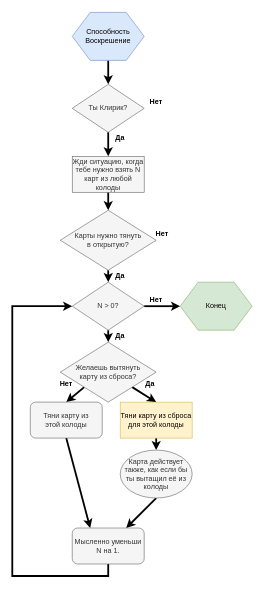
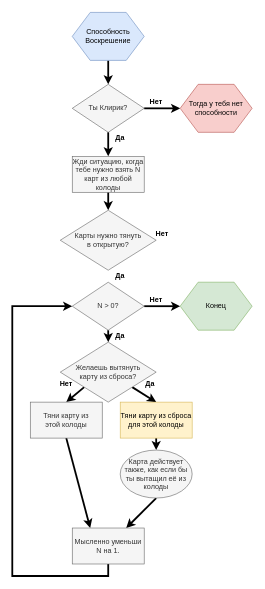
  <mxCell id="0" />
  <mxCell id="1" parent="0" />
  <mxCell id="2" value="Ты Клирик?" style="rhombus;whiteSpace=wrap;html=1;fillColor=#f5f5f5;strokeColor=#666666;fontColor=#333333;" vertex="1" parent="1"><mxGeometry x="120" y="140" width="120" height="80" as="geometry" /></mxCell>
  <mxCell id="3" style="edgeStyle=orthogonalEdgeStyle;rounded=0;orthogonalLoop=1;jettySize=auto;html=1;exitX=0.5;exitY=1;exitDx=0;exitDy=0;entryX=0.5;entryY=0;entryDx=0;entryDy=0;strokeWidth=3;" edge="1" parent="1" source="4" target="2"><mxGeometry relative="1" as="geometry" /></mxCell>
  <mxCell id="4" value="Способность&lt;br&gt;Воскрешение" style="shape=hexagon;perimeter=hexagonPerimeter2;whiteSpace=wrap;html=1;fillColor=#dae8fc;strokeColor=#6c8ebf;" vertex="1" parent="1"><mxGeometry x="120" y="20" width="120" height="80" as="geometry" /></mxCell>
+ <mxCell id="5" value="Тогда у тебя нет способности" style="shape=hexagon;perimeter=hexagonPerimeter2;whiteSpace=wrap;html=1;fillColor=#f8cecc;strokeColor=#b85450;" vertex="1" parent="1"><mxGeometry x="300" y="140" width="120" height="80" as="geometry" /></mxCell>
+ <mxCell id="6" value="" style="endArrow=classic;html=1;strokeWidth=3;exitX=1;exitY=0.5;exitDx=0;exitDy=0;entryX=0;entryY=0.5;entryDx=0;entryDy=0;" edge="1" parent="1" source="2" target="5"><mxGeometry width="50" height="50" relative="1" as="geometry"><mxPoint x="120" y="290" as="sourcePoint" /><mxPoint x="170" y="240" as="targetPoint" /></mxGeometry></mxCell>
  <mxCell id="7" value="&lt;b&gt;Нет&lt;/b&gt;" style="text;html=1;strokeColor=none;fillColor=none;align=center;verticalAlign=middle;whiteSpace=wrap;rounded=0;" vertex="1" parent="1"><mxGeometry x="240" y="160" width="40" height="20" as="geometry" /></mxCell>
  <mxCell id="8" style="edgeStyle=orthogonalEdgeStyle;rounded=0;orthogonalLoop=1;jettySize=auto;html=1;exitX=0.5;exitY=1;exitDx=0;exitDy=0;entryX=0.5;entryY=0;entryDx=0;entryDy=0;strokeWidth=3;" edge="1" parent="1" source="9" target="13"><mxGeometry relative="1" as="geometry" /></mxCell>
  <mxCell id="9" value="Жди ситуацию, когда тебе нужно взять N карт из любой колоды" style="rounded=0;whiteSpace=wrap;html=1;fillColor=#f5f5f5;strokeColor=#666666;fontColor=#333333;" vertex="1" parent="1"><mxGeometry x="120" y="260" width="120" height="60" as="geometry" /></mxCell>
  <mxCell id="10" value="" style="endArrow=classic;html=1;strokeWidth=3;entryX=0.5;entryY=0;entryDx=0;entryDy=0;" edge="1" parent="1" source="2" target="9"><mxGeometry width="50" height="50" relative="1" as="geometry"><mxPoint x="120" y="370" as="sourcePoint" /><mxPoint x="177" y="240" as="targetPoint" /></mxGeometry></mxCell>
  <mxCell id="11" value="&lt;b&gt;Да&lt;/b&gt;" style="text;html=1;strokeColor=none;fillColor=none;align=center;verticalAlign=middle;whiteSpace=wrap;rounded=0;" vertex="1" parent="1"><mxGeometry x="180" y="220" width="40" height="20" as="geometry" /></mxCell>
- <mxCell id="12" style="rounded=0;orthogonalLoop=1;jettySize=auto;html=1;exitX=0.5;exitY=1;exitDx=0;exitDy=0;entryX=0.5;entryY=0;entryDx=0;entryDy=0;strokeWidth=3;" edge="1" parent="1" source="13" target="16"><mxGeometry relative="1" as="geometry" /></mxCell>
  <mxCell id="13" value="Карты нужно тянуть&lt;br&gt;в открытую?" style="rhombus;whiteSpace=wrap;html=1;fillColor=#f5f5f5;strokeColor=#666666;fontColor=#333333;" vertex="1" parent="1"><mxGeometry x="100" y="350" width="160" height="100" as="geometry" /></mxCell>
  <mxCell id="14" style="edgeStyle=orthogonalEdgeStyle;rounded=0;orthogonalLoop=1;jettySize=auto;html=1;exitX=0.5;exitY=1;exitDx=0;exitDy=0;entryX=0.5;entryY=0;entryDx=0;entryDy=0;strokeWidth=3;" edge="1" parent="1" source="16" target="19"><mxGeometry relative="1" as="geometry" /></mxCell>
  <mxCell id="15" style="edgeStyle=none;rounded=0;orthogonalLoop=1;jettySize=auto;html=1;exitX=1;exitY=0.5;exitDx=0;exitDy=0;entryX=0;entryY=0.5;entryDx=0;entryDy=0;strokeWidth=3;" edge="1" parent="1" source="16" target="28"><mxGeometry relative="1" as="geometry" /></mxCell>
  <mxCell id="16" value="N &amp;gt; 0?" style="rhombus;whiteSpace=wrap;html=1;fillColor=#f5f5f5;strokeColor=#666666;fontColor=#333333;" vertex="1" parent="1"><mxGeometry x="120" y="470" width="120" height="80" as="geometry" /></mxCell>
  <mxCell id="17" style="edgeStyle=none;rounded=0;orthogonalLoop=1;jettySize=auto;html=1;exitX=0;exitY=1;exitDx=0;exitDy=0;entryX=0.5;entryY=0;entryDx=0;entryDy=0;strokeWidth=3;" edge="1" parent="1" source="19" target="23"><mxGeometry relative="1" as="geometry" /></mxCell>
  <mxCell id="18" style="edgeStyle=none;rounded=0;orthogonalLoop=1;jettySize=auto;html=1;exitX=1;exitY=1;exitDx=0;exitDy=0;entryX=0.5;entryY=0;entryDx=0;entryDy=0;strokeWidth=3;" edge="1" parent="1" source="19" target="21"><mxGeometry relative="1" as="geometry" /></mxCell>
  <mxCell id="19" value="Желаешь вытянуть&lt;br&gt;карту из сброса?" style="rhombus;whiteSpace=wrap;html=1;fillColor=#f5f5f5;strokeColor=#666666;fontColor=#333333;" vertex="1" parent="1"><mxGeometry x="100" y="570" width="160" height="100" as="geometry" /></mxCell>
  <mxCell id="20" style="edgeStyle=none;rounded=0;orthogonalLoop=1;jettySize=auto;html=1;exitX=0.5;exitY=1;exitDx=0;exitDy=0;entryX=0.5;entryY=0;entryDx=0;entryDy=0;strokeWidth=3;" edge="1" parent="1" source="21" target="25"><mxGeometry relative="1" as="geometry" /></mxCell>
  <mxCell id="21" value="Тяни карту из сброса для этой колоды" style="rounded=0;whiteSpace=wrap;html=1;fillColor=#fff2cc;strokeColor=#d6b656;" vertex="1" parent="1"><mxGeometry x="200" y="670" width="120" height="60" as="geometry" /></mxCell>
  <mxCell id="22" style="edgeStyle=none;rounded=0;orthogonalLoop=1;jettySize=auto;html=1;exitX=0.5;exitY=1;exitDx=0;exitDy=0;entryX=0.25;entryY=0;entryDx=0;entryDy=0;strokeWidth=3;" edge="1" parent="1" source="23" target="27"><mxGeometry relative="1" as="geometry" /></mxCell>
- <mxCell id="23" value="Тяни карту из&lt;br&gt;этой колоды" style="whiteSpace=wrap;html=1;fillColor=#f5f5f5;strokeColor=#666666;fontColor=#333333;rounded=1;" vertex="1" parent="1"><mxGeometry x="50" y="670" width="120" height="60" as="geometry" /></mxCell>
+ <mxCell id="23" value="Тяни карту из&lt;br&gt;этой колоды" style="rounded=0;whiteSpace=wrap;html=1;fillColor=#f5f5f5;strokeColor=#666666;fontColor=#333333;" vertex="1" parent="1"><mxGeometry x="50" y="670" width="120" height="60" as="geometry" /></mxCell>
  <mxCell id="24" style="edgeStyle=none;rounded=0;orthogonalLoop=1;jettySize=auto;html=1;exitX=0.5;exitY=1;exitDx=0;exitDy=0;entryX=0.75;entryY=0;entryDx=0;entryDy=0;strokeWidth=3;" edge="1" parent="1" source="25" target="27"><mxGeometry relative="1" as="geometry" /></mxCell>
  <mxCell id="25" value="Карта действует также, как если бы ты вытащил её из колоды" style="ellipse;whiteSpace=wrap;html=1;fillColor=#f5f5f5;strokeColor=#666666;fontColor=#333333;" vertex="1" parent="1"><mxGeometry x="200" y="750" width="120" height="80" as="geometry" /></mxCell>
  <mxCell id="26" style="edgeStyle=orthogonalEdgeStyle;rounded=0;orthogonalLoop=1;jettySize=auto;html=1;exitX=0.5;exitY=1;exitDx=0;exitDy=0;entryX=0;entryY=0.5;entryDx=0;entryDy=0;strokeWidth=3;" edge="1" parent="1" source="27" target="16"><mxGeometry relative="1" as="geometry"><Array as="points"><mxPoint x="180" y="960" /><mxPoint x="20" y="960" /><mxPoint x="20" y="510" /></Array></mxGeometry></mxCell>
- <mxCell id="27" value="Мысленно уменьши N на 1." style="whiteSpace=wrap;html=1;fillColor=#f5f5f5;strokeColor=#666666;fontColor=#333333;rounded=1;" vertex="1" parent="1"><mxGeometry x="120" y="880" width="120" height="60" as="geometry" /></mxCell>
+ <mxCell id="27" value="Мысленно уменьши N на 1." style="rounded=0;whiteSpace=wrap;html=1;fillColor=#f5f5f5;strokeColor=#666666;fontColor=#333333;" vertex="1" parent="1"><mxGeometry x="120" y="880" width="120" height="60" as="geometry" /></mxCell>
  <mxCell id="28" value="Конец" style="shape=hexagon;perimeter=hexagonPerimeter2;whiteSpace=wrap;html=1;fillColor=#d5e8d4;strokeColor=#82b366;" vertex="1" parent="1"><mxGeometry x="300" y="470" width="120" height="80" as="geometry" /></mxCell>
  <mxCell id="29" value="&lt;b&gt;Нет&lt;/b&gt;" style="text;html=1;strokeColor=none;fillColor=none;align=center;verticalAlign=middle;whiteSpace=wrap;rounded=0;" vertex="1" parent="1"><mxGeometry x="250" y="380" width="40" height="20" as="geometry" /></mxCell>
  <mxCell id="30" value="&lt;b&gt;Нет&lt;/b&gt;" style="text;html=1;strokeColor=none;fillColor=none;align=center;verticalAlign=middle;whiteSpace=wrap;rounded=0;" vertex="1" parent="1"><mxGeometry x="240" y="490" width="40" height="20" as="geometry" /></mxCell>
  <mxCell id="31" value="&lt;b&gt;Нет&lt;/b&gt;" style="text;html=1;strokeColor=none;fillColor=none;align=center;verticalAlign=middle;whiteSpace=wrap;rounded=0;" vertex="1" parent="1"><mxGeometry x="90" y="630" width="40" height="20" as="geometry" /></mxCell>
  <mxCell id="32" value="&lt;b&gt;Да&lt;/b&gt;" style="text;html=1;strokeColor=none;fillColor=none;align=center;verticalAlign=middle;whiteSpace=wrap;rounded=0;" vertex="1" parent="1"><mxGeometry x="230" y="630" width="40" height="20" as="geometry" /></mxCell>
  <mxCell id="33" value="&lt;b&gt;Да&lt;/b&gt;" style="text;html=1;strokeColor=none;fillColor=none;align=center;verticalAlign=middle;whiteSpace=wrap;rounded=0;" vertex="1" parent="1"><mxGeometry x="180" y="450" width="40" height="20" as="geometry" /></mxCell>
  <mxCell id="34" value="&lt;b&gt;Да&lt;/b&gt;" style="text;html=1;strokeColor=none;fillColor=none;align=center;verticalAlign=middle;whiteSpace=wrap;rounded=0;" vertex="1" parent="1"><mxGeometry x="180" y="550" width="40" height="20" as="geometry" /></mxCell>
